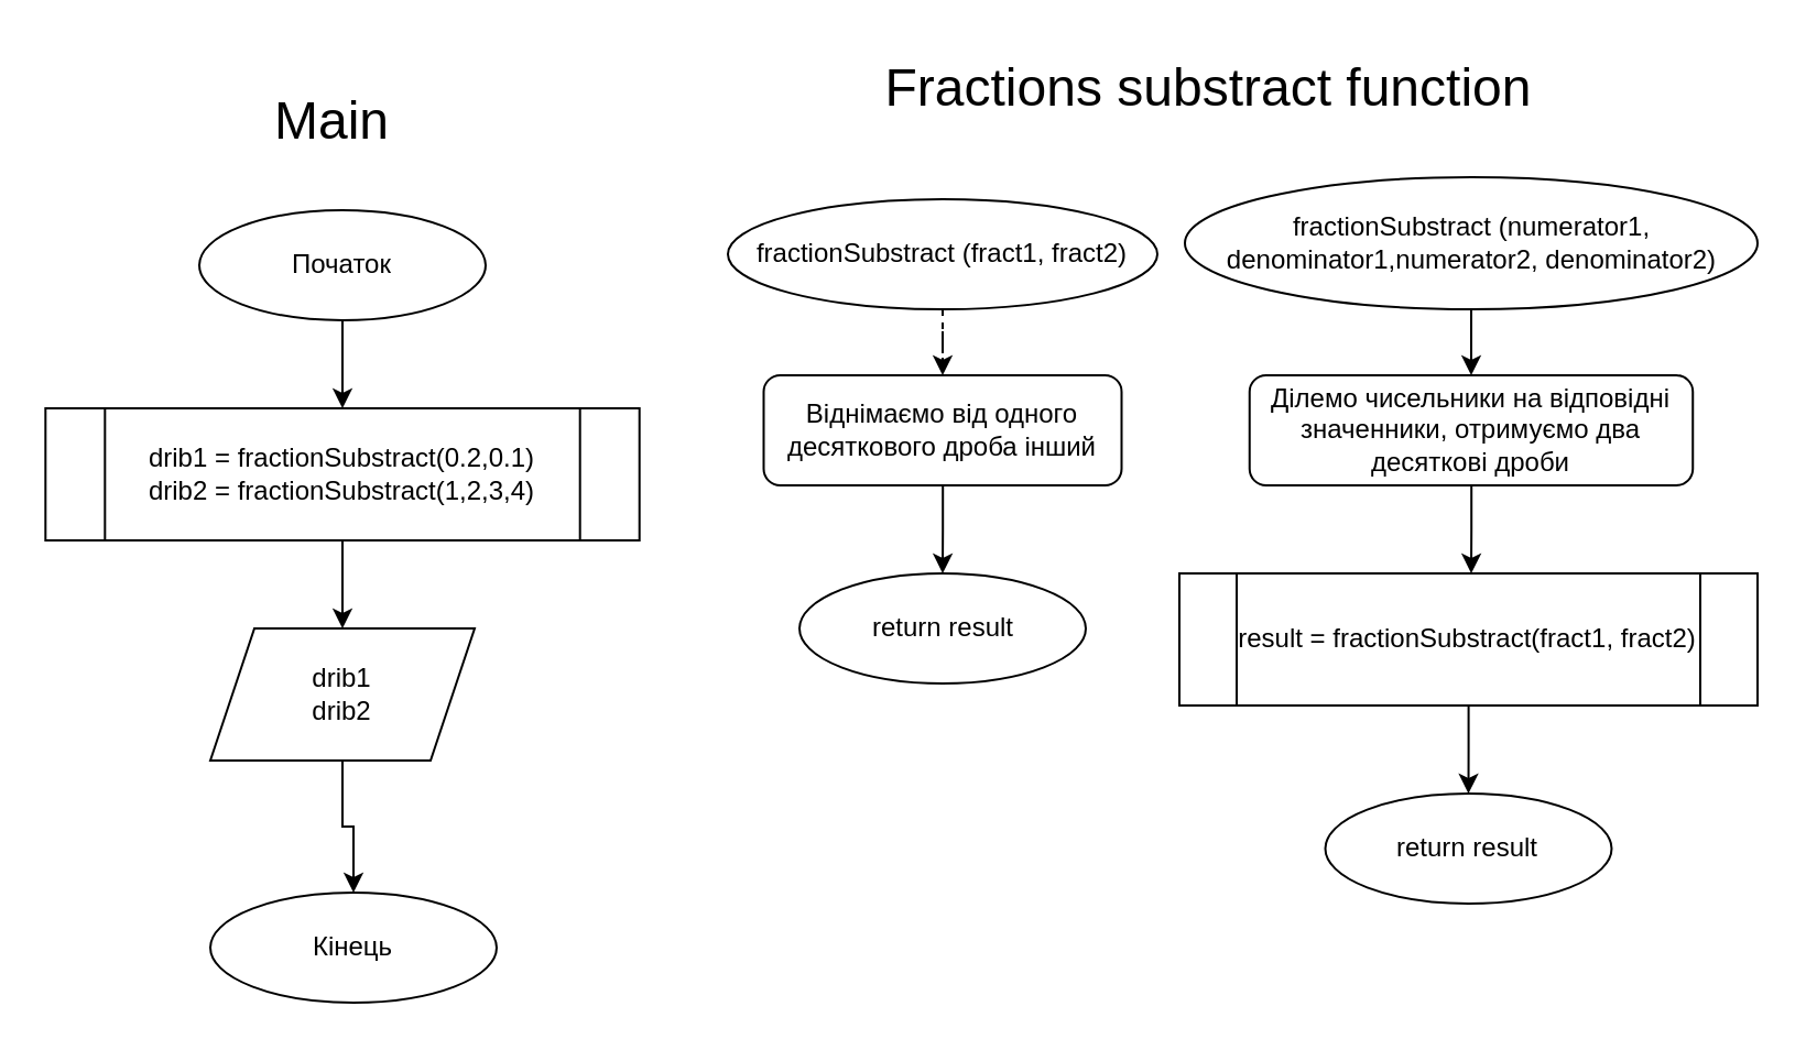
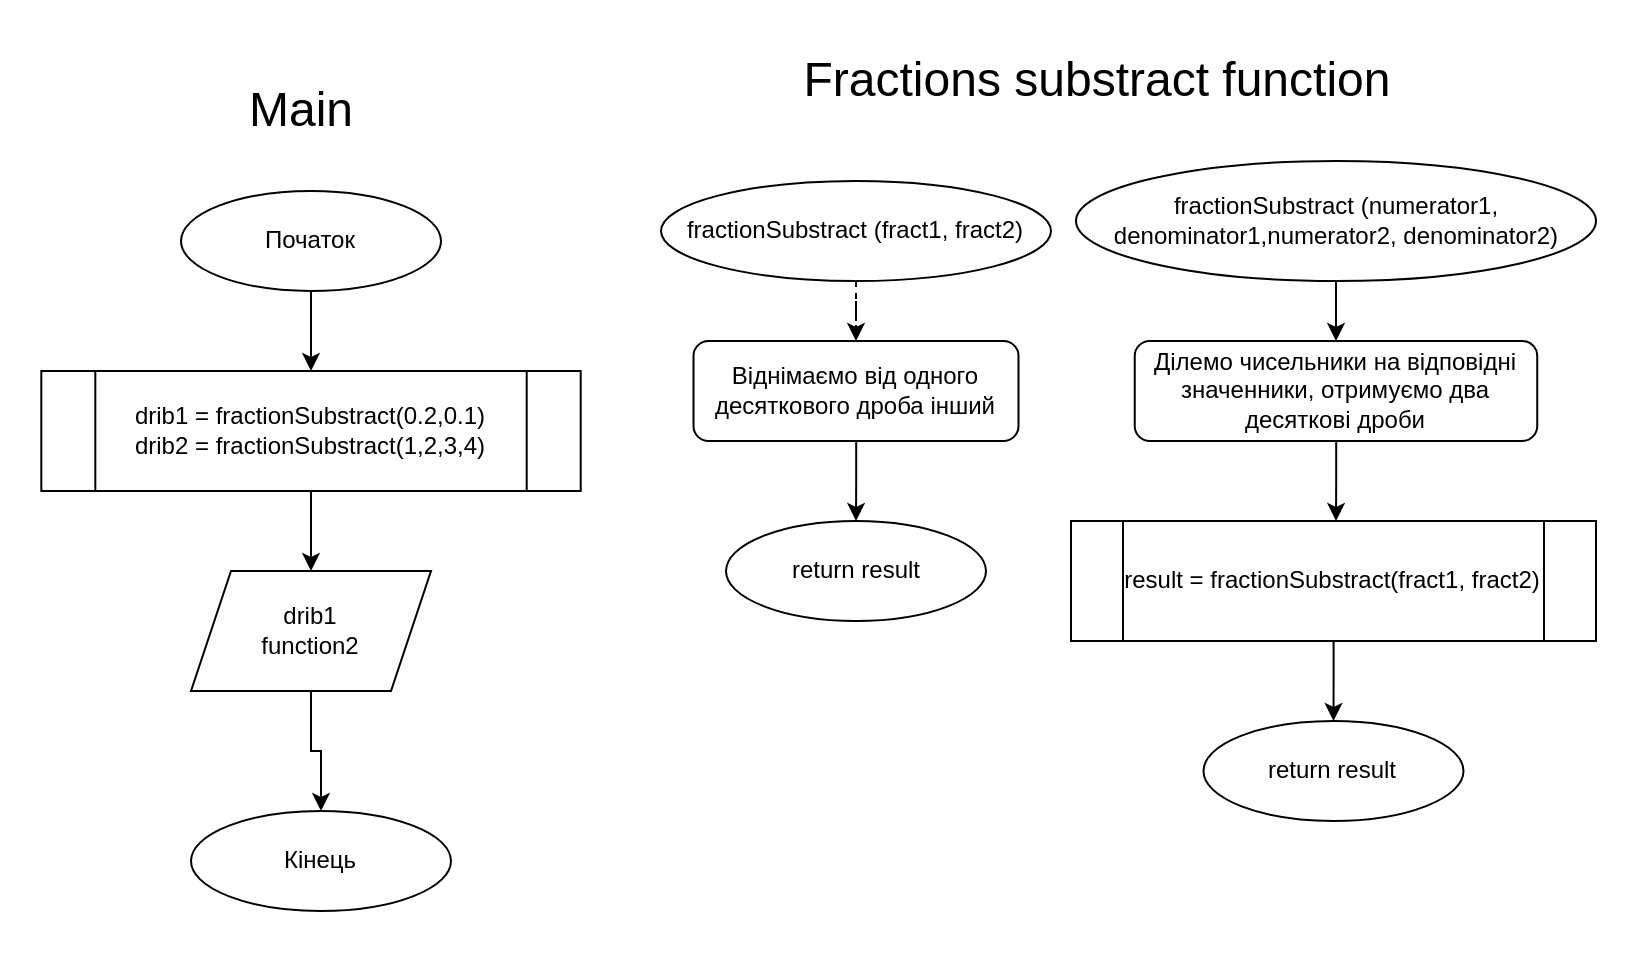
  <mxCell id="0" />
  <mxCell id="1" parent="0" />
  <mxCell id="2" value="" style="edgeStyle=orthogonalEdgeStyle;rounded=0;orthogonalLoop=1;jettySize=auto;html=1;" parent="1" source="3" target="13" edge="1"><mxGeometry relative="1" as="geometry" /></mxCell>
  <mxCell id="3" value="Початок" style="ellipse;whiteSpace=wrap;html=1;" parent="1" vertex="1"><mxGeometry x="90" y="95" width="130" height="50" as="geometry" /></mxCell>
  <mxCell id="4" value="&lt;font style=&quot;font-size: 24px;&quot;&gt;Main&lt;/font&gt;" style="text;html=1;align=center;verticalAlign=middle;resizable=0;points=[];autosize=1;strokeColor=none;fillColor=none;" parent="1" vertex="1"><mxGeometry x="110" y="35" width="80" height="40" as="geometry" /></mxCell>
  <mxCell id="5" value="&lt;font style=&quot;font-size: 24px;&quot;&gt;Fractions substract function&lt;/font&gt;" style="text;html=1;align=center;verticalAlign=middle;resizable=0;points=[];autosize=1;strokeColor=none;fillColor=none;" parent="1" vertex="1"><mxGeometry x="387.5" y="20" width="320" height="40" as="geometry" /></mxCell>
  <mxCell id="6" style="edgeStyle=orthogonalEdgeStyle;rounded=0;orthogonalLoop=1;jettySize=auto;html=1;entryX=0.5;entryY=0;entryDx=0;entryDy=0;dashed=1;" parent="1" source="7" target="9" edge="1"><mxGeometry relative="1" as="geometry" /></mxCell>
  <mxCell id="7" value="fractionSubstract (fract1, fract2)" style="ellipse;whiteSpace=wrap;html=1;" parent="1" vertex="1"><mxGeometry x="330" y="90" width="195" height="50" as="geometry" /></mxCell>
  <mxCell id="8" style="edgeStyle=orthogonalEdgeStyle;rounded=0;orthogonalLoop=1;jettySize=auto;html=1;entryX=0.5;entryY=0;entryDx=0;entryDy=0;" parent="1" source="9" target="10" edge="1"><mxGeometry relative="1" as="geometry" /></mxCell>
  <mxCell id="9" value="Віднімаємо від одного десяткового дроба інший" style="rounded=1;whiteSpace=wrap;html=1;" parent="1" vertex="1"><mxGeometry x="346.25" y="170" width="162.5" height="50" as="geometry" /></mxCell>
  <mxCell id="10" value="return result" style="ellipse;whiteSpace=wrap;html=1;" parent="1" vertex="1"><mxGeometry x="362.5" y="260" width="130" height="50" as="geometry" /></mxCell>
  <mxCell id="11" value="Кінець" style="ellipse;whiteSpace=wrap;html=1;" parent="1" vertex="1"><mxGeometry x="95" y="405" width="130" height="50" as="geometry" /></mxCell>
  <mxCell id="12" value="" style="edgeStyle=orthogonalEdgeStyle;rounded=0;orthogonalLoop=1;jettySize=auto;html=1;" parent="1" source="13" target="15" edge="1"><mxGeometry relative="1" as="geometry" /></mxCell>
  <mxCell id="13" value="drib1 = fractionSubstract(0.2,0.1)&lt;div&gt;drib2 = fractionSubstract(1,2,3,4)&lt;/div&gt;" style="shape=process;whiteSpace=wrap;html=1;backgroundOutline=1;" parent="1" vertex="1"><mxGeometry x="20.16" y="185" width="269.69" height="60" as="geometry" /></mxCell>
  <mxCell id="14" value="" style="edgeStyle=orthogonalEdgeStyle;rounded=0;orthogonalLoop=1;jettySize=auto;html=1;" parent="1" source="15" target="11" edge="1"><mxGeometry relative="1" as="geometry" /></mxCell>
- <mxCell id="15" value="drib1&lt;div&gt;drib2&lt;/div&gt;" style="shape=parallelogram;perimeter=parallelogramPerimeter;whiteSpace=wrap;html=1;fixedSize=1;" parent="1" vertex="1"><mxGeometry x="95" y="285" width="120" height="60" as="geometry" /></mxCell>
+ <mxCell id="15" value="drib1&lt;div&gt;function2&lt;/div&gt;" style="shape=parallelogram;perimeter=parallelogramPerimeter;whiteSpace=wrap;html=1;fixedSize=1;" parent="1" vertex="1"><mxGeometry x="95" y="285" width="120" height="60" as="geometry" /></mxCell>
  <mxCell id="16" style="edgeStyle=orthogonalEdgeStyle;rounded=0;orthogonalLoop=1;jettySize=auto;html=1;entryX=0.5;entryY=0;entryDx=0;entryDy=0;" edge="1" parent="1" source="17" target="19"><mxGeometry relative="1" as="geometry" /></mxCell>
  <mxCell id="17" value="fractionSubstract (numerator1, denominator1,numerator2, denominator2)" style="ellipse;whiteSpace=wrap;html=1;" vertex="1" parent="1"><mxGeometry x="537.5" y="80" width="260" height="60" as="geometry" /></mxCell>
  <mxCell id="18" style="edgeStyle=orthogonalEdgeStyle;rounded=0;orthogonalLoop=1;jettySize=auto;html=1;entryX=0.5;entryY=0;entryDx=0;entryDy=0;" edge="1" parent="1" source="19"><mxGeometry relative="1" as="geometry"><mxPoint x="667.5" y="260" as="targetPoint" /></mxGeometry></mxCell>
  <mxCell id="19" value="Ділемо чисельники на відповідні значенники, отримуємо два десяткові дроби" style="rounded=1;whiteSpace=wrap;html=1;" vertex="1" parent="1"><mxGeometry x="566.87" y="170" width="201.25" height="50" as="geometry" /></mxCell>
  <mxCell id="20" value="" style="edgeStyle=orthogonalEdgeStyle;rounded=0;orthogonalLoop=1;jettySize=auto;html=1;" edge="1" parent="1" source="21" target="22"><mxGeometry relative="1" as="geometry" /></mxCell>
  <mxCell id="21" value="result = fractionSubstract(fract1, fract2)" style="shape=process;whiteSpace=wrap;html=1;backgroundOutline=1;" vertex="1" parent="1"><mxGeometry x="535" y="260" width="262.5" height="60" as="geometry" /></mxCell>
  <mxCell id="22" value="return result" style="ellipse;whiteSpace=wrap;html=1;" vertex="1" parent="1"><mxGeometry x="601.25" y="360" width="130" height="50" as="geometry" /></mxCell>
